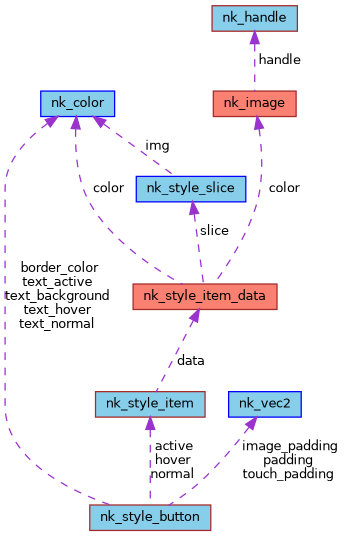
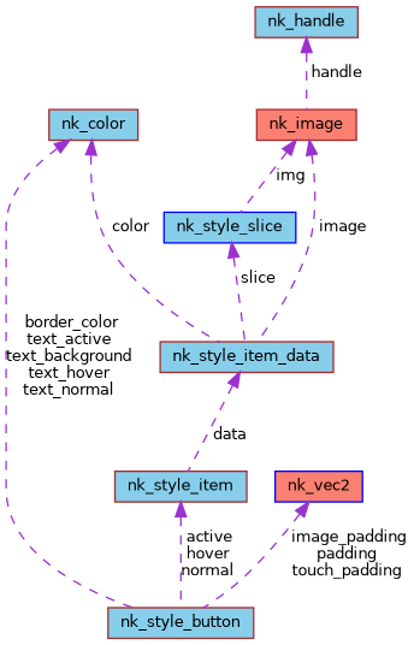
  digraph {
    node [color=brown fillcolor=skyblue fontname=Helvetica fontsize=10 shape=record style=filled]
    edge [color=darkorchid3 dir=back fontname=Helvetica fontsize=10 labelfontname=Helvetica labelfontsize=10 style=dashed]
    n1 [fontcolor=black height=0.2 label=nk_style_button width=0.4]
    n2 [height=0.2 label=nk_style_item width=0.4]
-   n3 [fillcolor=salmon height=0.2 label=nk_style_item_data width=0.4]
-   n4 [color=blue height=0.2 label=nk_color width=0.4]
+   n3 [height=0.2 label=nk_style_item_data width=0.4]
+   n4 [height=0.2 label=nk_color width=0.4]
    n5 [fillcolor=salmon height=0.2 label=nk_image width=0.4]
    n6 [color=blue height=0.2 label=nk_style_slice width=0.4]
    n7 [height=0.2 label=nk_handle width=0.4]
-   n8 [color=blue height=0.2 label=nk_vec2 width=0.4]
+   n8 [color=blue fillcolor=salmon height=0.2 label=nk_vec2 width=0.4]
    n2 -> n1 [label=" active\nhover\nnormal"]
    n3 -> n2 [label=" data"]
    n4 -> n1 [label=" border_color\ntext_active\ntext_background\ntext_hover\ntext_normal"]
    n4 -> n3 [label=" color"]
-   n5 -> n3 [label=" color"]
-   n4 -> n6 [label=" img"]
+   n5 -> n3 [label=" image"]
+   n5 -> n6 [label=" img"]
    n6 -> n3 [label=" slice"]
    n7 -> n5 [label=" handle"]
    n8 -> n1 [label=" image_padding\npadding\ntouch_padding"]
  }
